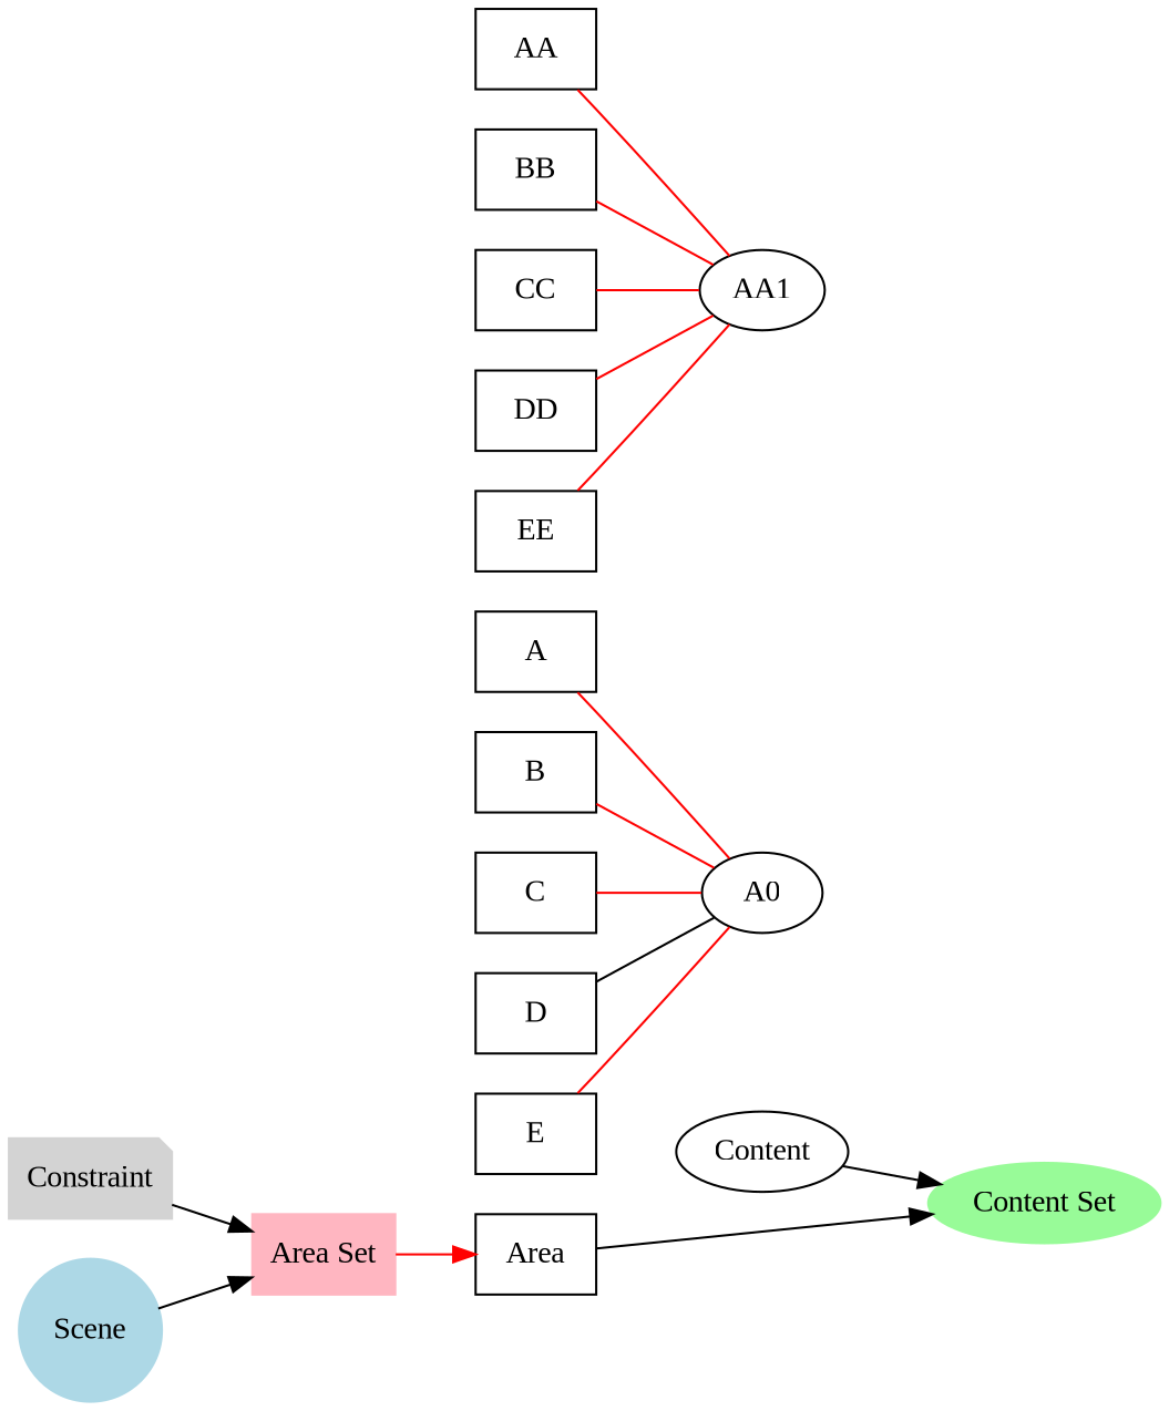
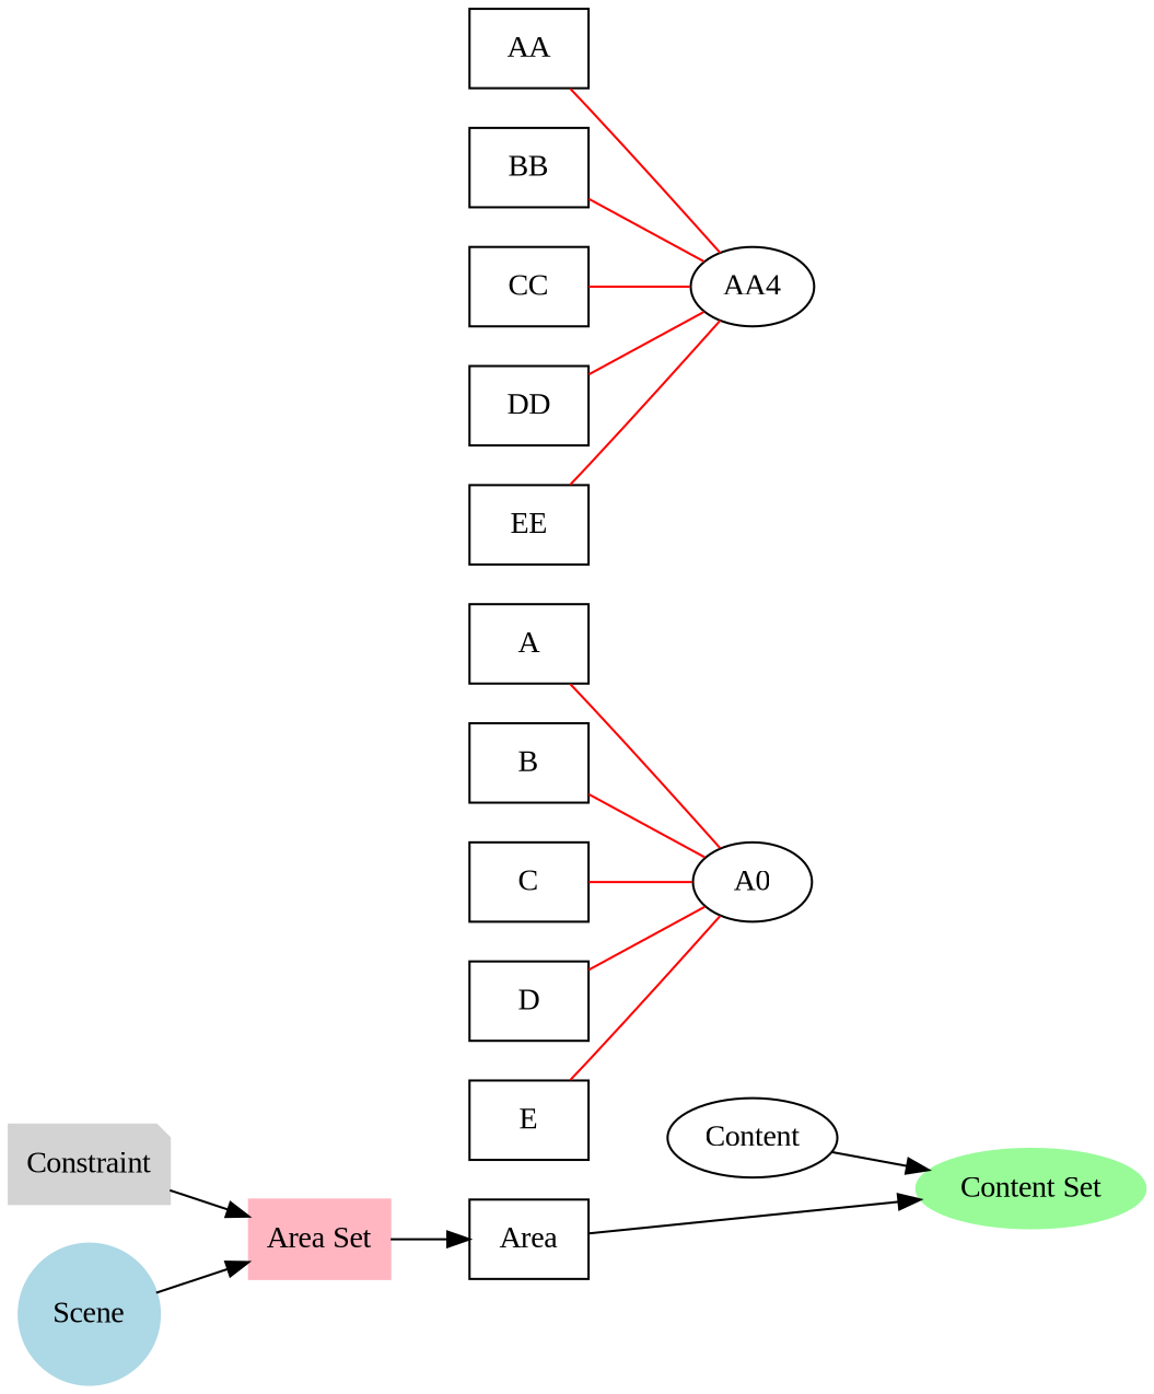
  digraph {
    clusterrank=global
    fontname="Liberation Serif"
    rankdir=LR
    node [fontname="Liberation Serif" shape=box]
    edge [fontname="Liberation Serif" color=red dir=none]
    Area
    n2 [label=A]
    n3 [label=B]
    n4 [label=C]
    n5 [label=D]
    n6 [label=E]
    n7 [label=AA]
    n8 [label=BB]
    n9 [label=CC]
    n10 [label=DD]
    n11 [label=EE]
    Constraint [color=lightgrey shape=note style=filled]
    Content [shape=ellipse]
    n14 [label=A0 shape=ellipse]
-   n15 [label=AA1 shape=ellipse]
+   n15 [label=AA4 shape=ellipse]
    "Area Set" [color=lightpink style=filled]
    "Content Set" [color=palegreen shape=ellipse style=filled]
    Scene [color=lightblue shape=circle style=filled]
    subgraph sub_1 {
      rank=same
      Area
      n2
      n3
      n4
      n5
      n6
      n7
      n8
      n9
      n10
      n11
    }
    subgraph sub_2 {
      rank=same
      Constraint
    }
    subgraph sub_3 {
      rank=same
      Content
      n14
      n15
    }
    subgraph sub_4 {
      rank=same
      Constraint
    }
    subgraph sub_5 {
      rank=same
      Constraint
    }
    subgraph sub_6 {
      "Area Set"
    }
    subgraph sub_7 {
      "Content Set"
    }
    subgraph sub_8 {
      rank=same
      Scene
    }
    Area -> "Content Set" [color="" dir=""]
    n2 -> n14
    n3 -> n14
    n4 -> n14
-   n5 -> n14 [color=black]
+   n5 -> n14
    n6 -> n14
    n7 -> n15
    n8 -> n15
    n9 -> n15
    n10 -> n15
    n11 -> n15
    Constraint -> "Area Set" [color="" dir=""]
    Content -> "Content Set" [color="" dir=""]
-   "Area Set" -> Area [dir=""]
+   "Area Set" -> Area [color="" dir=""]
    Scene -> "Area Set" [color="" dir=""]
  }
